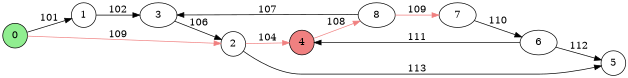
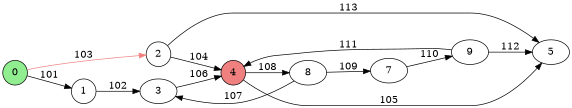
  digraph {
    rankdir=LR
    0 [fillcolor=lightgreen shape=circle style=filled]
    1 [shape=circle]
    2 [shape=circle]
    3
    4 [fillcolor=lightcoral shape=circle style=filled]
-   5 [shape=circle]
+   5
    8
    7
-   6
+   6 [label=9]
    0 -> 1 [label=101]
-   0 -> 2 [color=lightcoral label=109]
+   0 -> 2 [color=lightcoral label=103]
    1 -> 3 [label=102]
-   2 -> 4 [color=lightcoral label=104]
+   2 -> 4 [color=black label=104]
    2 -> 5 [label=113]
-   3 -> 2 [label=106]
-   4 -> 8 [label=108 color=lightcoral]
+   3 -> 4 [label=106]
+   4 -> 5 [label=105]
+   4 -> 8 [label=108]
    8 -> 3 [label=107]
-   8 -> 7 [label=109 color=lightcoral]
+   8 -> 7 [label=109]
    7 -> 6 [label=110]
    6 -> 4 [label=111]
    6 -> 5 [label=112]
  }
